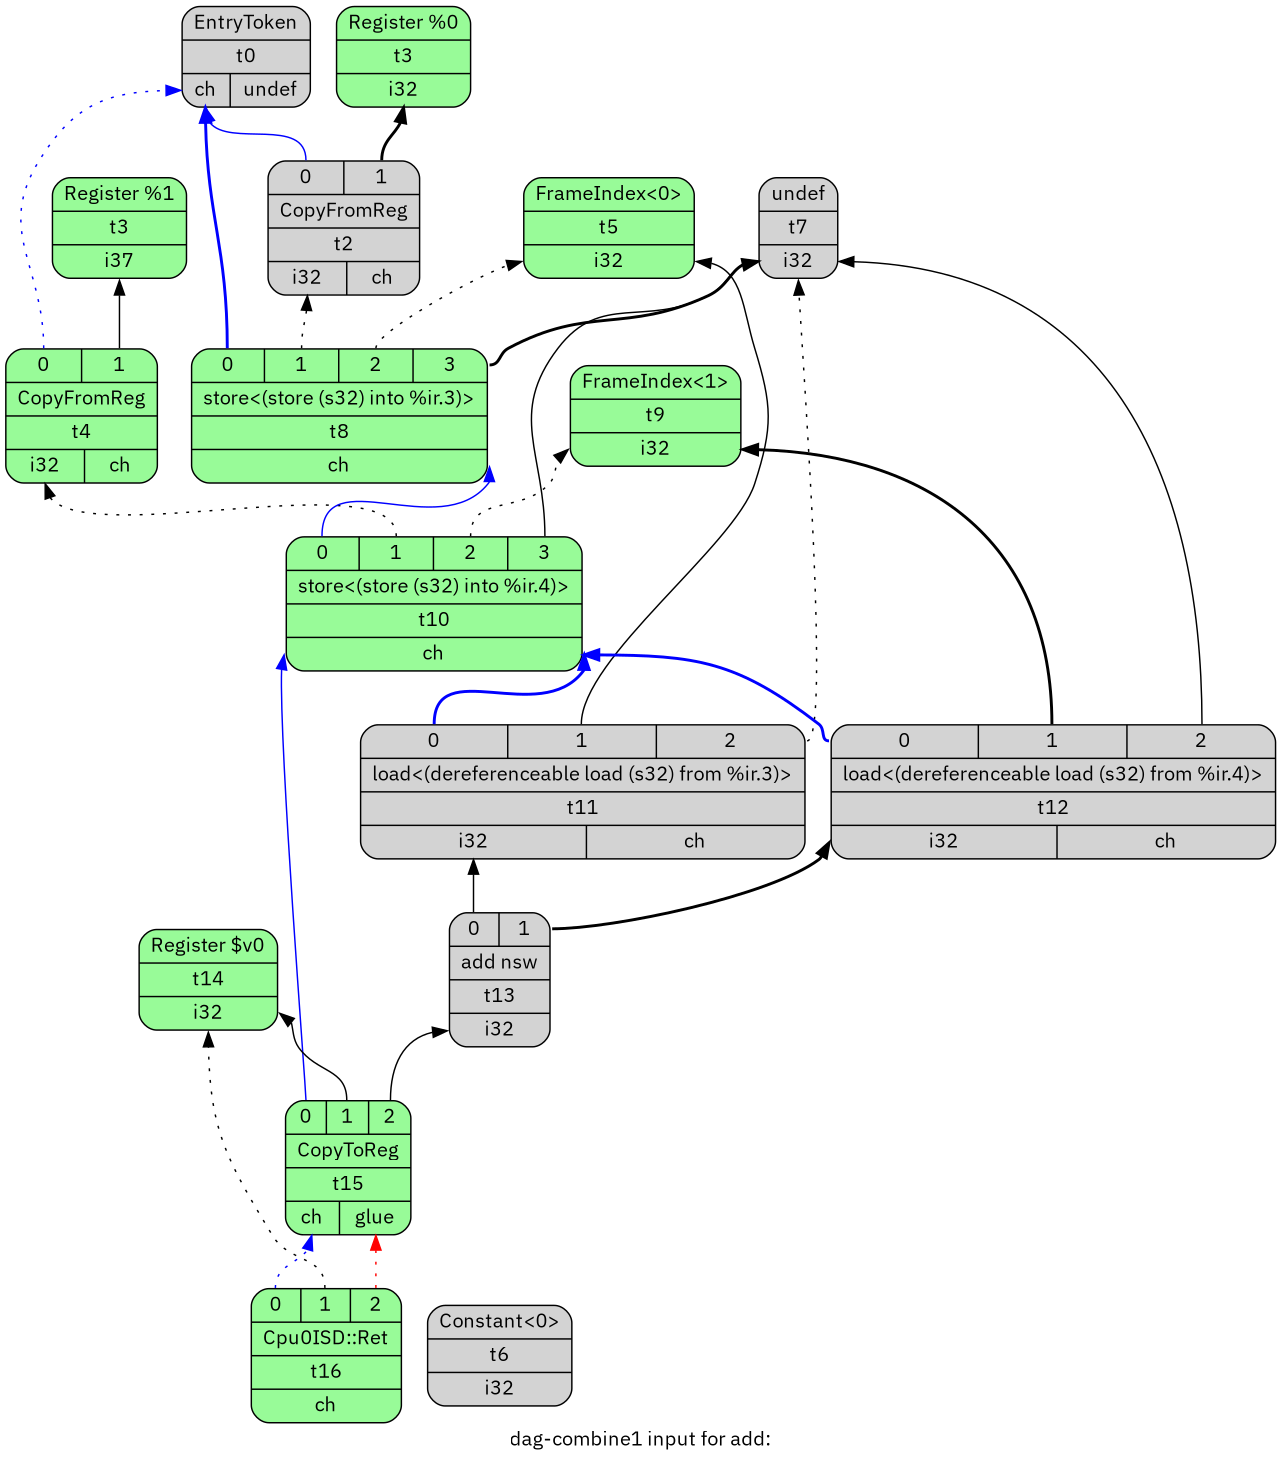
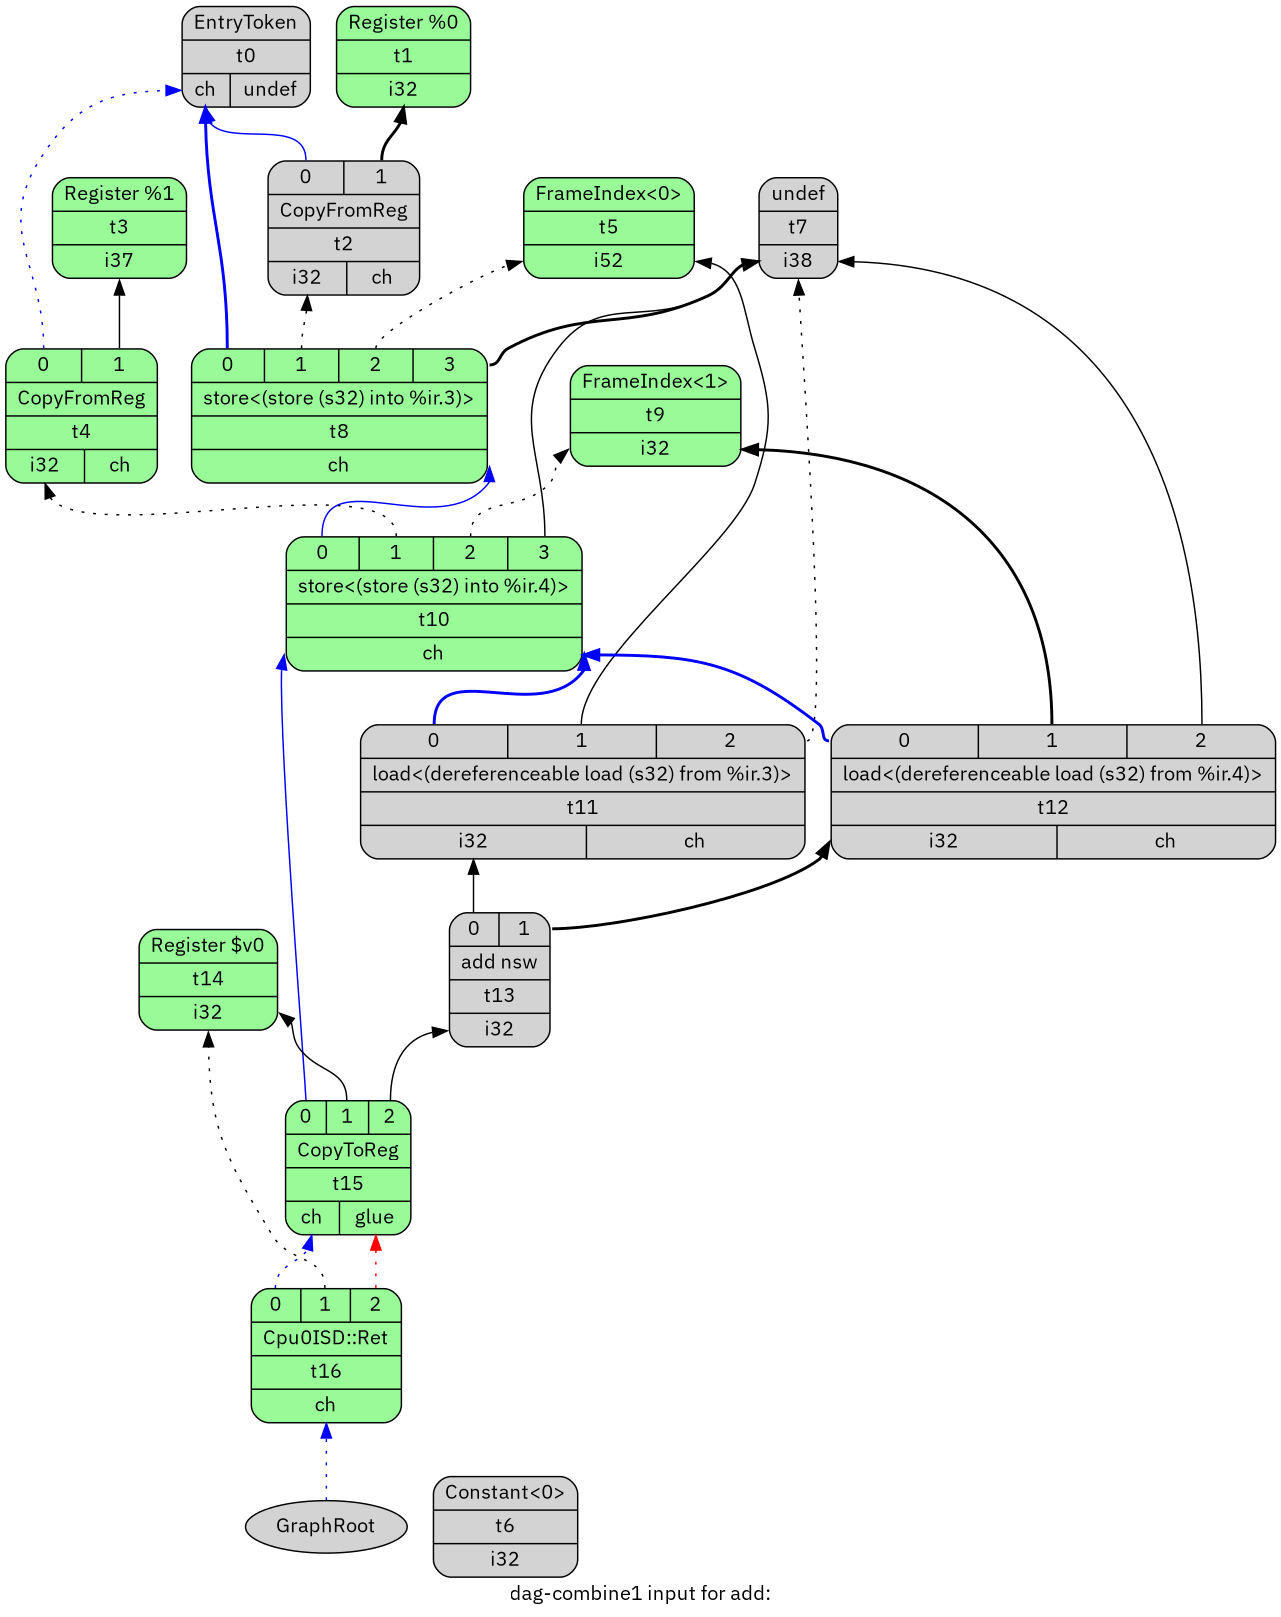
  digraph {
    fontname="IBM Plex Sans"
    label="dag-combine1 input for add:"
    rankdir=BT
    node [fillcolor=palegreen fontname="IBM Plex Sans" shape=Mrecord style=filled]
    edge [fontname="IBM Plex Sans" headport=d0 style=solid tailport=s0]
    n1 [fillcolor=lightgrey label="{EntryToken|t0|{<d0>ch|<d1>undef}}"]
-   n2 [label="{Register %0|t3|{<d0>i32}}"]
+   n2 [label="{Register %0|t1|{<d0>i32}}"]
    n3 [fillcolor=lightgrey label="{{<s0>0|<s1>1}|CopyFromReg|t2|{<d0>i32|<d1>ch}}"]
    n4 [label="{Register %1|t3|{<d0>i37}}"]
    n5 [label="{{<s0>0|<s1>1}|CopyFromReg|t4|{<d0>i32|<d1>ch}}"]
-   n6 [label="{FrameIndex\<0\>|t5|{<d0>i32}}"]
+   n6 [label="{FrameIndex\<0\>|t5|{<d0>i52}}"]
    n7 [fillcolor=lightgrey label="{Constant\<0\>|t6|{<d0>i32}}"]
-   n8 [fillcolor=lightgrey label="{undef|t7|{<d0>i32}}"]
+   n8 [fillcolor=lightgrey label="{undef|t7|{<d0>i38}}"]
    n9 [label="{{<s0>0|<s1>1|<s2>2|<s3>3}|store\<(store (s32) into %ir.3)\>|t8|{<d0>ch}}"]
    n10 [label="{FrameIndex\<1\>|t9|{<d0>i32}}"]
    n11 [label="{{<s0>0|<s1>1|<s2>2|<s3>3}|store\<(store (s32) into %ir.4)\>|t10|{<d0>ch}}"]
    n12 [fillcolor=lightgrey label="{{<s0>0|<s1>1|<s2>2}|load\<(dereferenceable load (s32) from %ir.3)\>|t11|{<d0>i32|<d1>ch}}"]
    n13 [fillcolor=lightgrey label="{{<s0>0|<s1>1|<s2>2}|load\<(dereferenceable load (s32) from %ir.4)\>|t12|{<d0>i32|<d1>ch}}"]
    n14 [fillcolor=lightgrey label="{{<s0>0|<s1>1}|add nsw|t13|{<d0>i32}}"]
    n15 [label="{Register $v0|t14|{<d0>i32}}"]
    n16 [label="{{<s0>0|<s1>1|<s2>2}|CopyToReg|t15|{<d0>ch|<d1>glue}}"]
    n17 [label="{{<s0>0|<s1>1|<s2>2}|Cpu0ISD::Ret|t16|{<d0>ch}}"]
+   n18 [fillcolor=lightgrey label=GraphRoot plaintext=circle shape=""]
    n3 -> n1 [color=blue]
    n3 -> n2 [style=bold tailport=s1]
    n5 -> n1 [color=blue style=dotted]
    n5 -> n4 [tailport=s1]
    n9 -> n1 [color=blue style=bold]
    n9 -> n3 [style=dotted tailport=s1]
    n9 -> n6 [style=dotted tailport=s2]
    n9 -> n8 [style=bold tailport=s3]
    n11 -> n5 [style=dotted tailport=s1]
    n11 -> n8 [tailport=s3]
    n11 -> n9 [color=blue]
    n11 -> n10 [style=dotted tailport=s2]
    n12 -> n6 [tailport=s1]
    n12 -> n8 [style=dotted tailport=s2]
    n12 -> n11 [color=blue style=bold]
    n13 -> n8 [tailport=s2]
    n13 -> n10 [style=bold tailport=s1]
    n13 -> n11 [color=blue style=bold]
    n14 -> n12
    n14 -> n13 [style=bold tailport=s1]
    n16 -> n11 [color=blue]
    n16 -> n14 [tailport=s2]
    n16 -> n15 [tailport=s1]
    n17 -> n15 [style=dotted tailport=s1]
    n17 -> n16 [color=blue style=dotted]
    n17 -> n16 [color=red headport=d1 style=dotted tailport=s2]
+   n18 -> n17 [color=blue style=dotted]
  }
